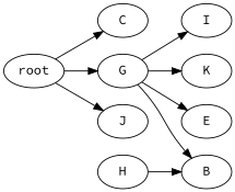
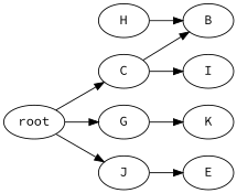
  strict digraph {
    fontname="Source Code Pro"
    rankdir=LR
    node [fontname="Source Code Pro"]
    edge [fontname="Source Code Pro"]
    n1 [label=root]
    n2 [label=C]
    n3 [label=G]
    n4 [label=J]
    n5 [label=B]
    n6 [label=I]
    n7 [label=K]
    n8 [label=E]
    n9 [label=H]
    n1 -> n2
    n1 -> n3
    n1 -> n4
-   n3 -> n5
-   n3 -> n6
+   n2 -> n5
+   n2 -> n6
    n3 -> n7
-   n3 -> n8
+   n4 -> n8
    n9 -> n5
  }
